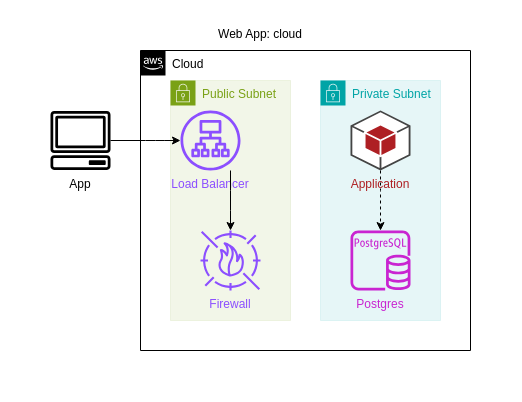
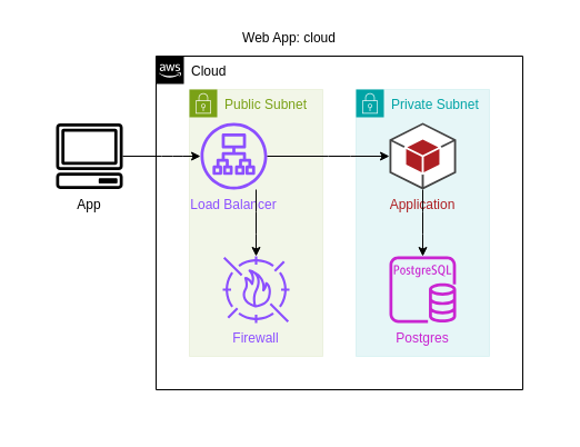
  <mxCell id="0" />
  <mxCell id="1" parent="0" />
  <mxCell style="align=center;strokeColor=none;verticalAlign=top;aspect=fixed" id="2" parent="1" value="Web App: cloud" vertex="1"><mxGeometry as="geometry" width="480" height="360" x="20" y="20" /></mxCell>
  <mxCell style="shape=mxgraph.aws4.client;fillColor=#000000;verticalLabelPosition=bottom;verticalAlign=top;align=center;aspect=fixed" id="3" parent="2" value="App" vertex="1"><mxGeometry as="geometry" width="60" height="60" x="30" y="90" /></mxCell>
  <mxCell style="shape=mxgraph.aws4.group;align=left;spacingLeft=30;verticalAlign=top;aspect=fixed;grIcon=mxgraph.aws4.group_aws_cloud_alt" id="4" parent="2" value="Cloud" vertex="1"><mxGeometry as="geometry" width="330" height="300" x="120" y="30" /></mxCell>
  <mxCell style="shape=mxgraph.aws4.group;align=left;spacingLeft=30;verticalAlign=top;aspect=fixed;grIcon=mxgraph.aws4.group_region;strokeColor=#00A4A6;fontColor=#00A4A6;noLabel=1;opacity=0" id="5" parent="4" value="Region" vertex="1"><mxGeometry as="geometry" width="270" height="240" x="30" y="30" /></mxCell>
  <mxCell style="shape=mxgraph.aws4.group;align=left;spacingLeft=30;verticalAlign=top;aspect=fixed;grIcon=mxgraph.aws4.group_vpc2;strokeColor=#8C4FFF;fontColor=#8C4FFF;noLabel=1;opacity=0" id="6" parent="5" value="Vpc" vertex="1"><mxGeometry as="geometry" width="270" height="240" x="0" y="0" /></mxCell>
  <mxCell style="shape=mxgraph.aws4.group;align=left;spacingLeft=30;verticalAlign=top;aspect=fixed;grIcon=mxgraph.aws4.group_security_group;fillColor=#F2F6E8;strokeWidth=0;strokeColor=#7AA116;fontColor=#7AA116" id="7" parent="6" value="Public Subnet" vertex="1"><mxGeometry as="geometry" width="120" height="240" x="0" y="0" /></mxCell>
  <mxCell style="shape=mxgraph.aws4.application_load_balancer;fillColor=#8C4FFF;verticalLabelPosition=bottom;verticalAlign=top;align=center;aspect=fixed;strokeColor=#8C4FFF;fontColor=#8C4FFF" id="8" parent="7" value="Load Balancer" vertex="1"><mxGeometry x="10" y="30" as="geometry" width="60" height="60" /></mxCell>
  <mxCell style="shape=mxgraph.aws4.waf;fillColor=#8C4FFF;verticalLabelPosition=bottom;verticalAlign=top;align=center;aspect=fixed;strokeColor=#8C4FFF;fontColor=#8C4FFF" id="9" parent="7" value="Firewall" vertex="1"><mxGeometry as="geometry" width="60" height="60" x="30" y="150" /></mxCell>
  <mxCell style="shape=mxgraph.aws4.group;align=left;spacingLeft=30;verticalAlign=top;aspect=fixed;grIcon=mxgraph.aws4.group_security_group;fillColor=#E6F6F7;strokeWidth=0;strokeColor=#00A4A6;fontColor=#00A4A6" id="10" parent="6" value="Private Subnet" vertex="1"><mxGeometry as="geometry" width="120" height="240" x="150" y="0" /></mxCell>
  <mxCell style="shape=mxgraph.aws3.android;fillColor=#AE1F23;verticalLabelPosition=bottom;verticalAlign=top;align=center;aspect=fixed;strokeColor=#AE1F23;fontColor=#AE1F23" id="11" parent="10" value="Application" vertex="1"><mxGeometry as="geometry" width="60" height="60" x="30" y="30" /></mxCell>
  <mxCell style="shape=mxgraph.aws4.rds_postgresql_instance;fillColor=#C925D1;verticalLabelPosition=bottom;verticalAlign=top;align=center;aspect=fixed;strokeColor=#C925D1;fontColor=#C925D1" id="12" parent="10" value="Postgres" vertex="1"><mxGeometry as="geometry" width="60" height="60" x="30" y="150" /></mxCell>
  <mxCell id="13" source="8" target="9" parent="1" edge="1" style="edgeStyle=orthogonalEdgeStyle;rounded=1;orthogonalLoop=1;jettySize=auto;html=1"><mxGeometry relative="1" as="geometry"><Array as="points"><mxPoint x="230" y="200" /><mxPoint x="230" y="200" /></Array></mxGeometry></mxCell>
+ <mxCell id="14" source="8" target="11" parent="1" edge="1" style="edgeStyle=orthogonalEdgeStyle;rounded=1;orthogonalLoop=1;jettySize=auto;html=1"><mxGeometry relative="1" as="geometry"><Array as="points"><mxPoint x="305" y="140" /><mxPoint x="305" y="140" /></Array></mxGeometry></mxCell>
  <mxCell id="15" source="3" target="8" parent="1" edge="1" style="edgeStyle=orthogonalEdgeStyle;rounded=1;orthogonalLoop=1;jettySize=auto;html=1"><mxGeometry relative="1" as="geometry"><Array as="points"><mxPoint x="155" y="140" /><mxPoint x="155" y="140" /></Array></mxGeometry></mxCell>
- <mxCell id="16" source="11" target="12" parent="1" edge="1" style="edgeStyle=orthogonalEdgeStyle;rounded=1;orthogonalLoop=1;jettySize=auto;html=1;dashed=1;"><mxGeometry relative="1" as="geometry"><Array as="points"><mxPoint x="380" y="200" /><mxPoint x="380" y="200" /></Array></mxGeometry></mxCell>
+ <mxCell id="16" source="11" target="12" parent="1" edge="1" style="edgeStyle=orthogonalEdgeStyle;rounded=1;orthogonalLoop=1;jettySize=auto;html=1"><mxGeometry relative="1" as="geometry"><Array as="points"><mxPoint x="380" y="200" /><mxPoint x="380" y="200" /></Array></mxGeometry></mxCell>
